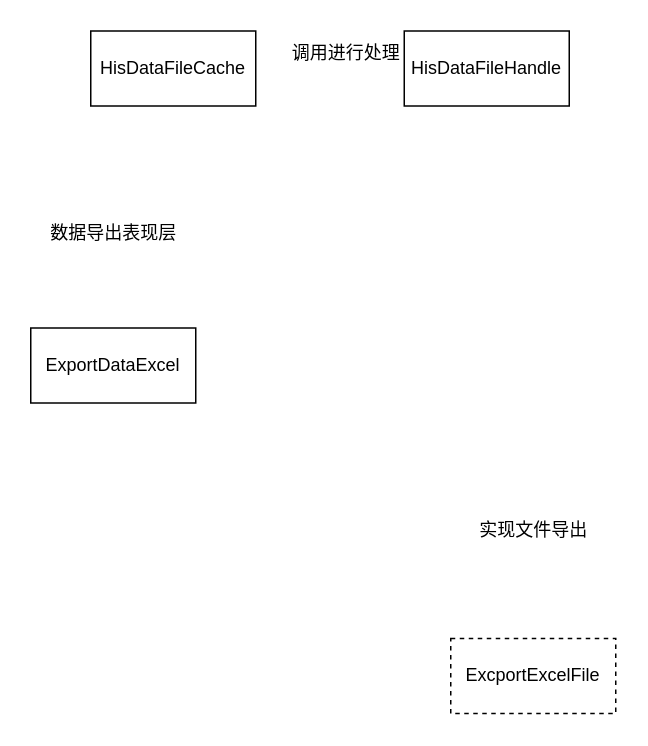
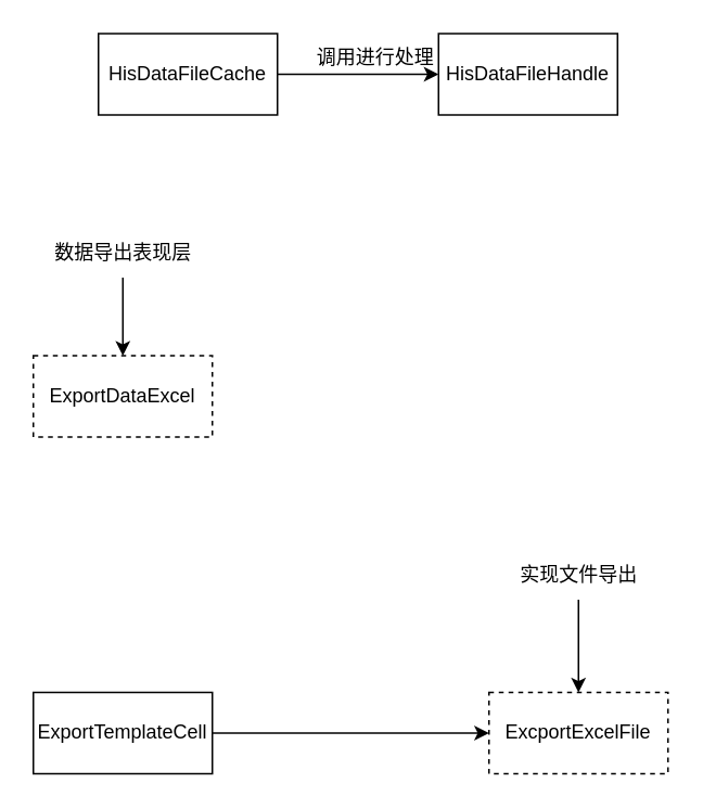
  <mxCell id="0" />
  <mxCell id="1" parent="0" />
- <mxCell id="2" value="ExportDataExcel" style="html=1;whiteSpace=wrap;" vertex="1" parent="1"><mxGeometry x="20" y="218" width="110" height="50" as="geometry" /></mxCell>
+ <mxCell id="2" value="ExportDataExcel" style="html=1;whiteSpace=wrap;dashed=1;" vertex="1" parent="1"><mxGeometry x="20" y="218" width="110" height="50" as="geometry" /></mxCell>
+ <mxCell id="3" style="edgeStyle=orthogonalEdgeStyle;rounded=0;orthogonalLoop=1;jettySize=auto;html=1;entryX=0;entryY=0.5;entryDx=0;entryDy=0;" edge="1" parent="1" source="4" target="5"><mxGeometry relative="1" as="geometry" /></mxCell>
  <mxCell id="4" value="HisDataFileCache" style="html=1;whiteSpace=wrap;" vertex="1" parent="1"><mxGeometry x="60" y="20" width="110" height="50" as="geometry" /></mxCell>
  <mxCell id="5" value="HisDataFileHandle" style="html=1;whiteSpace=wrap;" vertex="1" parent="1"><mxGeometry x="269" y="20" width="110" height="50" as="geometry" /></mxCell>
  <mxCell id="6" value="调用进行处理" style="text;html=1;align=center;verticalAlign=middle;resizable=0;points=[];autosize=1;strokeColor=none;fillColor=none;" vertex="1" parent="1"><mxGeometry x="180" y="20" width="100" height="30" as="geometry" /></mxCell>
+ <mxCell id="7" style="edgeStyle=orthogonalEdgeStyle;rounded=0;orthogonalLoop=1;jettySize=auto;html=1;entryX=0.5;entryY=0;entryDx=0;entryDy=0;" edge="1" parent="1" source="8" target="2"><mxGeometry relative="1" as="geometry" /></mxCell>
  <mxCell id="8" value="数据导出表现层" style="text;html=1;align=center;verticalAlign=middle;resizable=0;points=[];autosize=1;strokeColor=none;fillColor=none;" vertex="1" parent="1"><mxGeometry x="20" y="140" width="110" height="30" as="geometry" /></mxCell>
+ <mxCell id="9" style="edgeStyle=orthogonalEdgeStyle;rounded=0;orthogonalLoop=1;jettySize=auto;html=1;entryX=0;entryY=0.5;entryDx=0;entryDy=0;" edge="1" parent="1" source="10" target="11"><mxGeometry relative="1" as="geometry" /></mxCell>
+ <mxCell id="10" value="ExportTemplateCell" style="html=1;whiteSpace=wrap;" vertex="1" parent="1"><mxGeometry x="20" y="425" width="110" height="50" as="geometry" /></mxCell>
  <mxCell id="11" value="ExcportExcelFile" style="html=1;whiteSpace=wrap;dashed=1;" vertex="1" parent="1"><mxGeometry x="300" y="425" width="110" height="50" as="geometry" /></mxCell>
+ <mxCell id="12" style="edgeStyle=orthogonalEdgeStyle;rounded=0;orthogonalLoop=1;jettySize=auto;html=1;entryX=0.5;entryY=0;entryDx=0;entryDy=0;" edge="1" parent="1" source="13" target="11"><mxGeometry relative="1" as="geometry" /></mxCell>
  <mxCell id="13" value="实现文件导出" style="text;html=1;align=center;verticalAlign=middle;resizable=0;points=[];autosize=1;strokeColor=none;fillColor=none;" vertex="1" parent="1"><mxGeometry x="305" y="338" width="100" height="30" as="geometry" /></mxCell>
